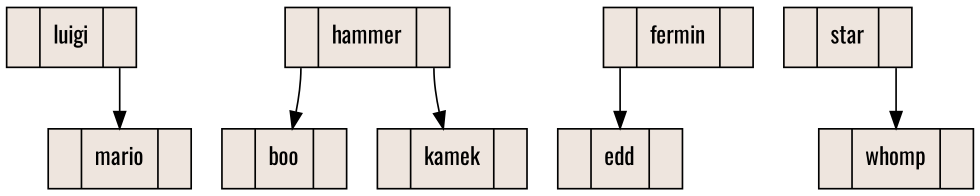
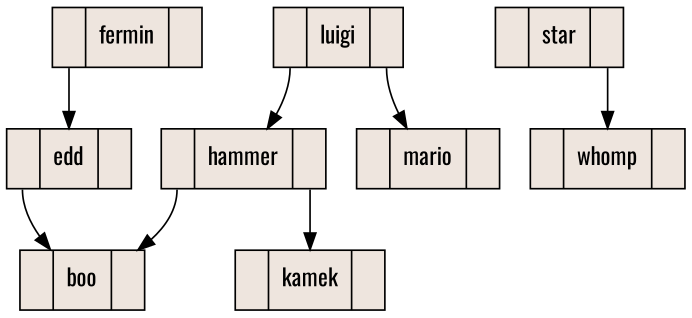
  digraph {
    fontname=Oswald
    node [fillcolor=seashell2 fontname=Oswald location=none shape=record splines=line style=filled]
    edge [fontname=Oswald tailport=iz]
    n1 [label="<iz>|luigi|<der>"]
    n2 [label="<iz>|hammer|<der>"]
    n3 [label="<iz>|mario|<der>"]
    n4 [label="<iz>|kamek|<der>"]
    n5 [label="<iz>|boo|<der>"]
    n6 [label="<iz>|fermin|<der>"]
    n7 [label="<iz>|edd|<der>"]
    n8 [label="<iz>|star|<der>"]
    n9 [label="<iz>|whomp|<der>"]
+   n1 -> n2
    n1 -> n3 [tailport=der]
    n2 -> n4 [tailport=der]
    n2 -> n5
    n6 -> n7
+   n7 -> n5
    n8 -> n9 [tailport=der]
  }
